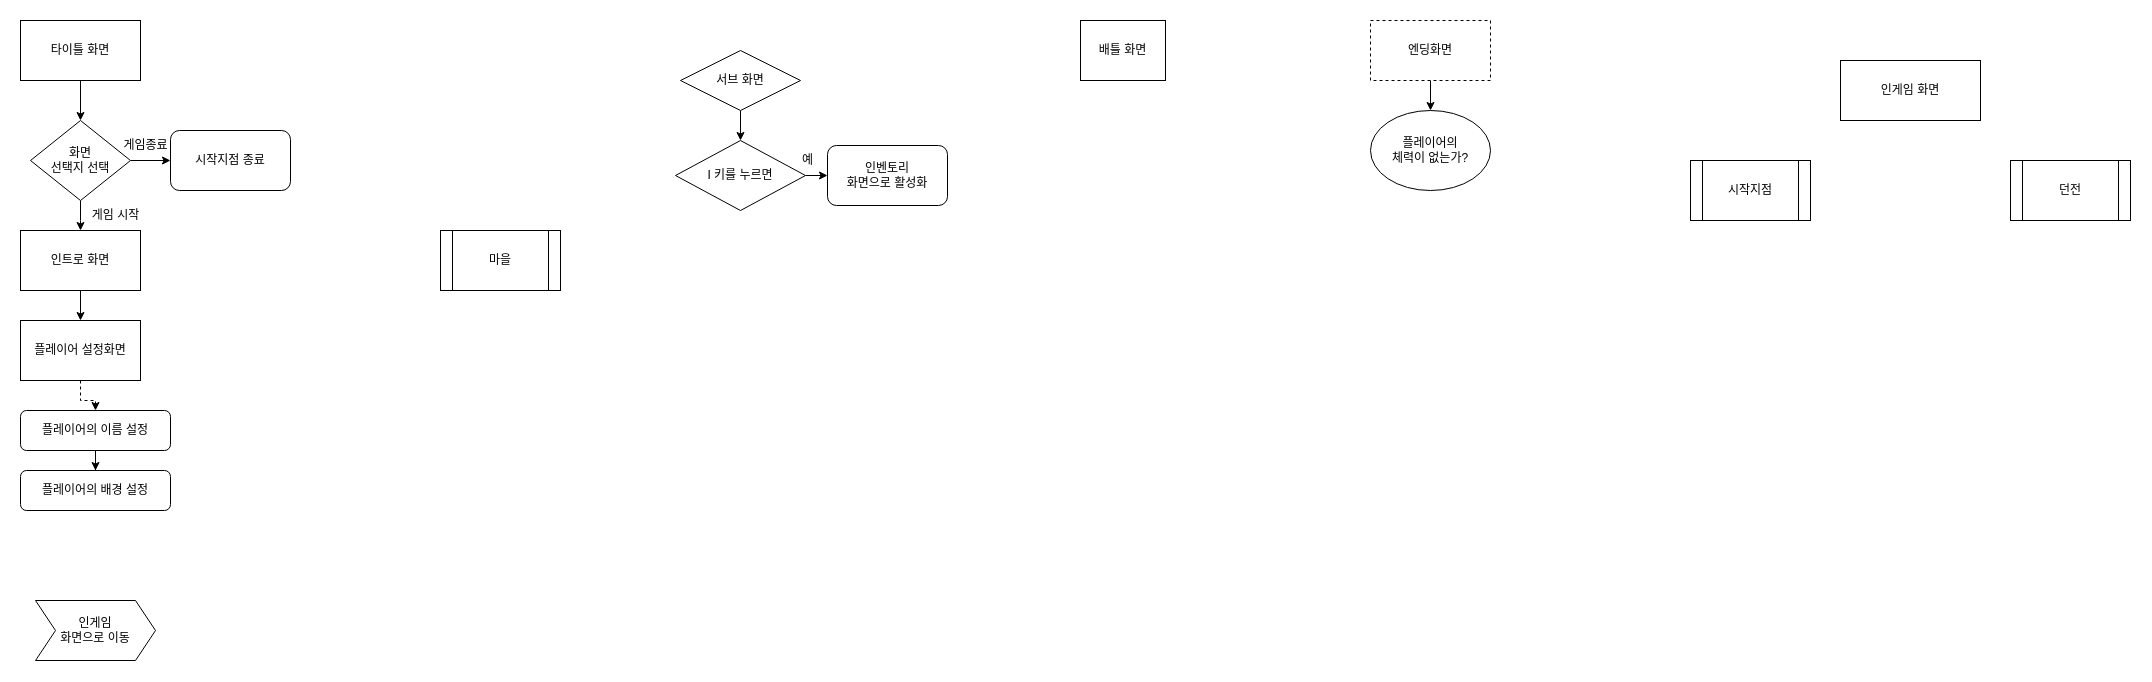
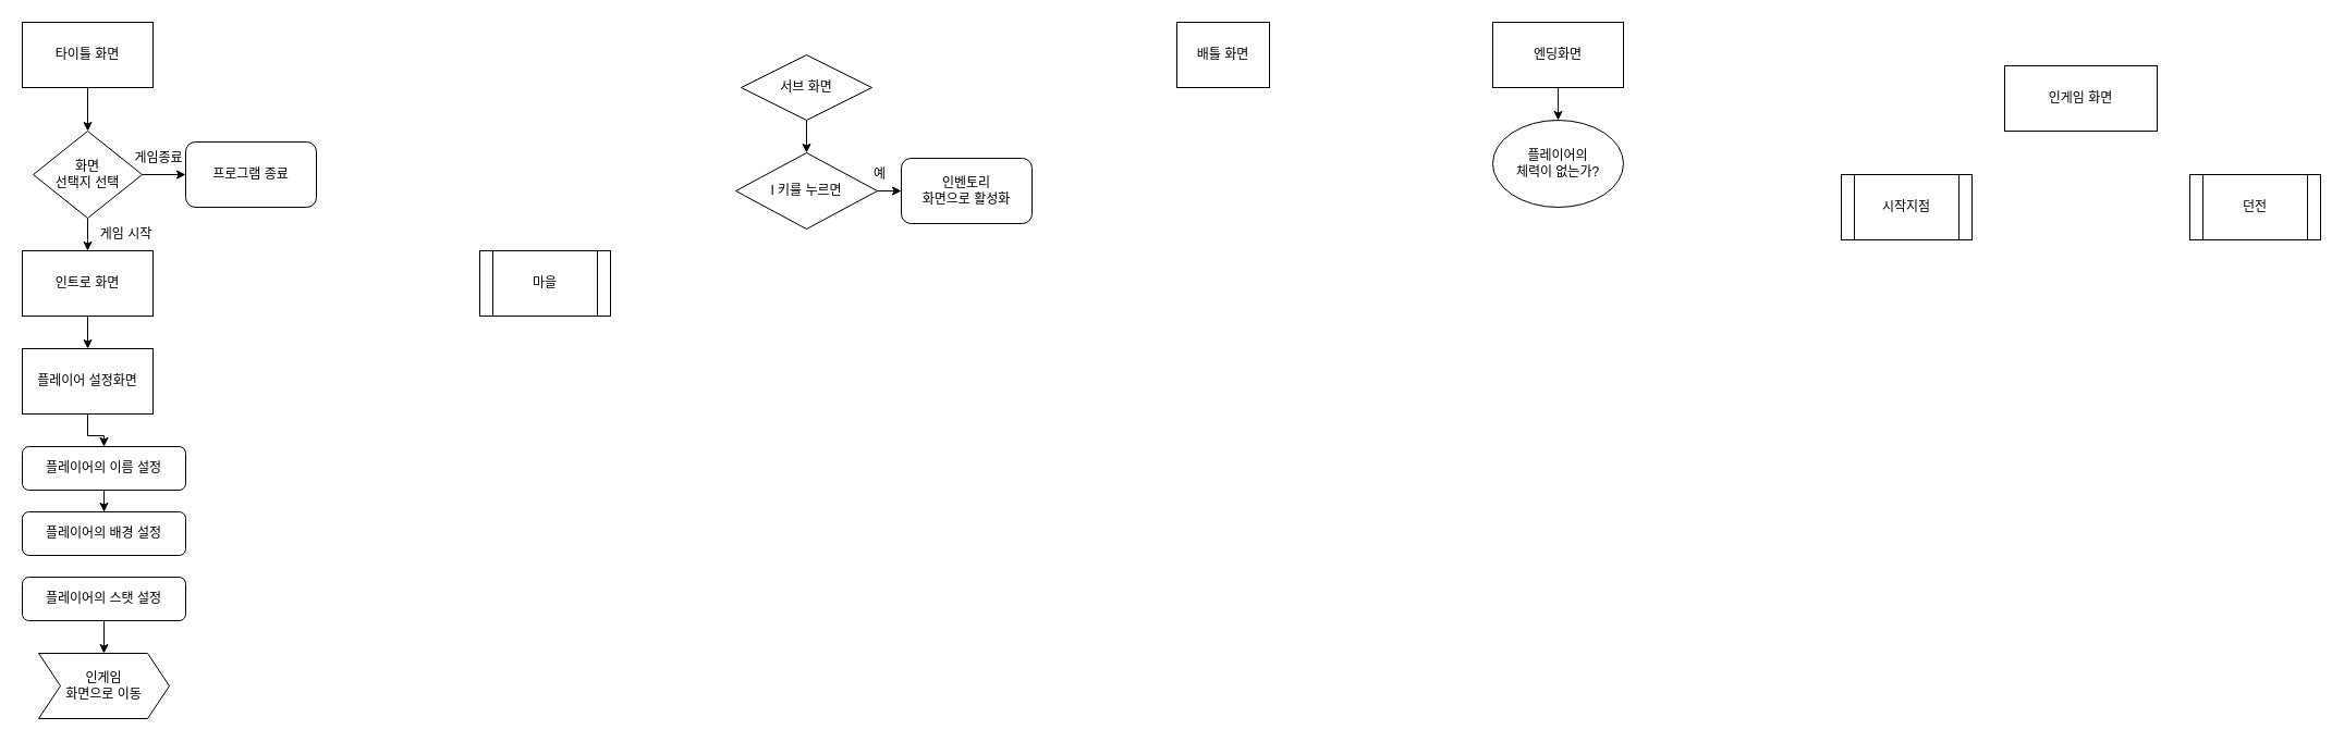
  <mxCell id="0" />
  <mxCell id="1" parent="0" />
  <mxCell id="2" value="" style="edgeStyle=orthogonalEdgeStyle;rounded=0;orthogonalLoop=1;jettySize=auto;html=1;" edge="1" parent="1" source="3" target="6"><mxGeometry relative="1" as="geometry" /></mxCell>
  <mxCell id="3" value="타이틀 화면" style="rounded=0;whiteSpace=wrap;html=1;" vertex="1" parent="1"><mxGeometry x="20" y="20" width="120" height="60" as="geometry" /></mxCell>
  <mxCell id="4" value="" style="edgeStyle=orthogonalEdgeStyle;rounded=0;orthogonalLoop=1;jettySize=auto;html=1;" edge="1" parent="1" source="6" target="8"><mxGeometry relative="1" as="geometry" /></mxCell>
  <mxCell id="5" value="" style="edgeStyle=orthogonalEdgeStyle;rounded=0;orthogonalLoop=1;jettySize=auto;html=1;" edge="1" parent="1" source="6"><mxGeometry relative="1" as="geometry"><mxPoint x="80" y="230" as="targetPoint" /></mxGeometry></mxCell>
  <mxCell id="6" value="화면 &lt;br&gt;선택지 선택" style="rhombus;whiteSpace=wrap;html=1;" vertex="1" parent="1"><mxGeometry x="30" y="120" width="100" height="80" as="geometry" /></mxCell>
  <mxCell id="7" value="게임종료" style="text;html=1;align=center;verticalAlign=middle;resizable=0;points=[];autosize=1;strokeColor=none;fillColor=none;" vertex="1" parent="1"><mxGeometry x="110" y="130" width="70" height="30" as="geometry" /></mxCell>
- <mxCell id="8" value="시작지점 종료" style="rounded=1;whiteSpace=wrap;html=1;" vertex="1" parent="1"><mxGeometry x="170" y="130" width="120" height="60" as="geometry" /></mxCell>
+ <mxCell id="8" value="프로그램 종료" style="rounded=1;whiteSpace=wrap;html=1;" vertex="1" parent="1"><mxGeometry x="170" y="130" width="120" height="60" as="geometry" /></mxCell>
  <mxCell id="9" value="게임 시작" style="text;html=1;align=center;verticalAlign=middle;resizable=0;points=[];autosize=1;strokeColor=none;fillColor=none;" vertex="1" parent="1"><mxGeometry x="80" y="200" width="70" height="30" as="geometry" /></mxCell>
  <mxCell id="10" value="" style="edgeStyle=orthogonalEdgeStyle;rounded=0;orthogonalLoop=1;jettySize=auto;html=1;" edge="1" parent="1" source="11" target="13"><mxGeometry relative="1" as="geometry" /></mxCell>
  <mxCell id="11" value="인트로 화면" style="rounded=0;whiteSpace=wrap;html=1;" vertex="1" parent="1"><mxGeometry x="20" y="230" width="120" height="60" as="geometry" /></mxCell>
- <mxCell id="12" value="" style="edgeStyle=orthogonalEdgeStyle;rounded=0;orthogonalLoop=1;jettySize=auto;html=1;dashed=1;" edge="1" parent="1" source="13" target="15"><mxGeometry relative="1" as="geometry" /></mxCell>
+ <mxCell id="12" value="" style="edgeStyle=orthogonalEdgeStyle;rounded=0;orthogonalLoop=1;jettySize=auto;html=1;" edge="1" parent="1" source="13" target="15"><mxGeometry relative="1" as="geometry" /></mxCell>
  <mxCell id="13" value="플레이어 설정화면" style="rounded=0;whiteSpace=wrap;html=1;" vertex="1" parent="1"><mxGeometry x="20" y="320" width="120" height="60" as="geometry" /></mxCell>
  <mxCell id="14" value="" style="edgeStyle=orthogonalEdgeStyle;rounded=0;orthogonalLoop=1;jettySize=auto;html=1;" edge="1" parent="1" source="15" target="25"><mxGeometry relative="1" as="geometry" /></mxCell>
  <mxCell id="15" value="플레이어의 이름 설정" style="rounded=1;whiteSpace=wrap;html=1;" vertex="1" parent="1"><mxGeometry x="20" y="410" width="150" height="40" as="geometry" /></mxCell>
  <mxCell id="16" value="인게임 화면" style="rounded=0;whiteSpace=wrap;html=1;" vertex="1" parent="1"><mxGeometry x="1840" y="60" width="140" height="60" as="geometry" /></mxCell>
  <mxCell id="17" value="시작지점" style="shape=process;whiteSpace=wrap;html=1;backgroundOutline=1;" vertex="1" parent="1"><mxGeometry x="1690" y="160" width="120" height="60" as="geometry" /></mxCell>
  <mxCell id="18" value="마을" style="shape=process;whiteSpace=wrap;html=1;backgroundOutline=1;" vertex="1" parent="1"><mxGeometry x="440" y="230" width="120" height="60" as="geometry" /></mxCell>
  <mxCell id="19" value="던전" style="shape=process;whiteSpace=wrap;html=1;backgroundOutline=1;" vertex="1" parent="1"><mxGeometry x="2010" y="160" width="120" height="60" as="geometry" /></mxCell>
  <mxCell id="20" value="배틀 화면" style="rounded=0;whiteSpace=wrap;html=1;" vertex="1" parent="1"><mxGeometry x="1080" y="20" width="85" height="60" as="geometry" /></mxCell>
  <mxCell id="21" value="" style="edgeStyle=orthogonalEdgeStyle;rounded=0;orthogonalLoop=1;jettySize=auto;html=1;" edge="1" parent="1" source="22" target="28"><mxGeometry relative="1" as="geometry" /></mxCell>
  <mxCell id="22" value="서브 화면" style="rhombus;whiteSpace=wrap;html=1;" vertex="1" parent="1"><mxGeometry x="680" y="50" width="120" height="60" as="geometry" /></mxCell>
+ <mxCell id="23" value="" style="edgeStyle=orthogonalEdgeStyle;rounded=0;orthogonalLoop=1;jettySize=auto;html=1;" edge="1" parent="1" source="24" target="26"><mxGeometry relative="1" as="geometry" /></mxCell>
+ <mxCell id="24" value="플레이어의 스탯 설정" style="rounded=1;whiteSpace=wrap;html=1;" vertex="1" parent="1"><mxGeometry x="20" y="530" width="150" height="40" as="geometry" /></mxCell>
  <mxCell id="25" value="플레이어의 배경 설정" style="rounded=1;whiteSpace=wrap;html=1;" vertex="1" parent="1"><mxGeometry x="20" y="470" width="150" height="40" as="geometry" /></mxCell>
  <mxCell id="26" value="인게임&lt;br&gt;화면으로 이동" style="shape=step;perimeter=stepPerimeter;whiteSpace=wrap;html=1;fixedSize=1;" vertex="1" parent="1"><mxGeometry x="35" y="600" width="120" height="60" as="geometry" /></mxCell>
  <mxCell id="27" value="" style="edgeStyle=orthogonalEdgeStyle;rounded=0;orthogonalLoop=1;jettySize=auto;html=1;" edge="1" parent="1" source="28" target="29"><mxGeometry relative="1" as="geometry" /></mxCell>
  <mxCell id="28" value="I 키를 누르면" style="rhombus;whiteSpace=wrap;html=1;" vertex="1" parent="1"><mxGeometry x="675" y="140" width="130" height="70" as="geometry" /></mxCell>
  <mxCell id="29" value="인벤토리&lt;br&gt;화면으로 활성화" style="rounded=1;whiteSpace=wrap;html=1;" vertex="1" parent="1"><mxGeometry x="827" y="145" width="120" height="60" as="geometry" /></mxCell>
  <mxCell id="30" value="예" style="text;html=1;align=center;verticalAlign=middle;resizable=0;points=[];autosize=1;strokeColor=none;fillColor=none;" vertex="1" parent="1"><mxGeometry x="787" y="145" width="40" height="30" as="geometry" /></mxCell>
  <mxCell id="31" value="" style="edgeStyle=orthogonalEdgeStyle;rounded=0;orthogonalLoop=1;jettySize=auto;html=1;" edge="1" parent="1" source="32" target="33"><mxGeometry relative="1" as="geometry" /></mxCell>
- <mxCell id="32" value="엔딩화면" style="rounded=0;whiteSpace=wrap;html=1;dashed=1;" vertex="1" parent="1"><mxGeometry x="1370" y="20" width="120" height="60" as="geometry" /></mxCell>
+ <mxCell id="32" value="엔딩화면" style="rounded=0;whiteSpace=wrap;html=1;" vertex="1" parent="1"><mxGeometry x="1370" y="20" width="120" height="60" as="geometry" /></mxCell>
  <mxCell id="33" value="플레이어의&lt;br&gt;체력이 없는가?" style="ellipse;whiteSpace=wrap;html=1;" vertex="1" parent="1"><mxGeometry x="1370" y="110" width="120" height="80" as="geometry" /></mxCell>
